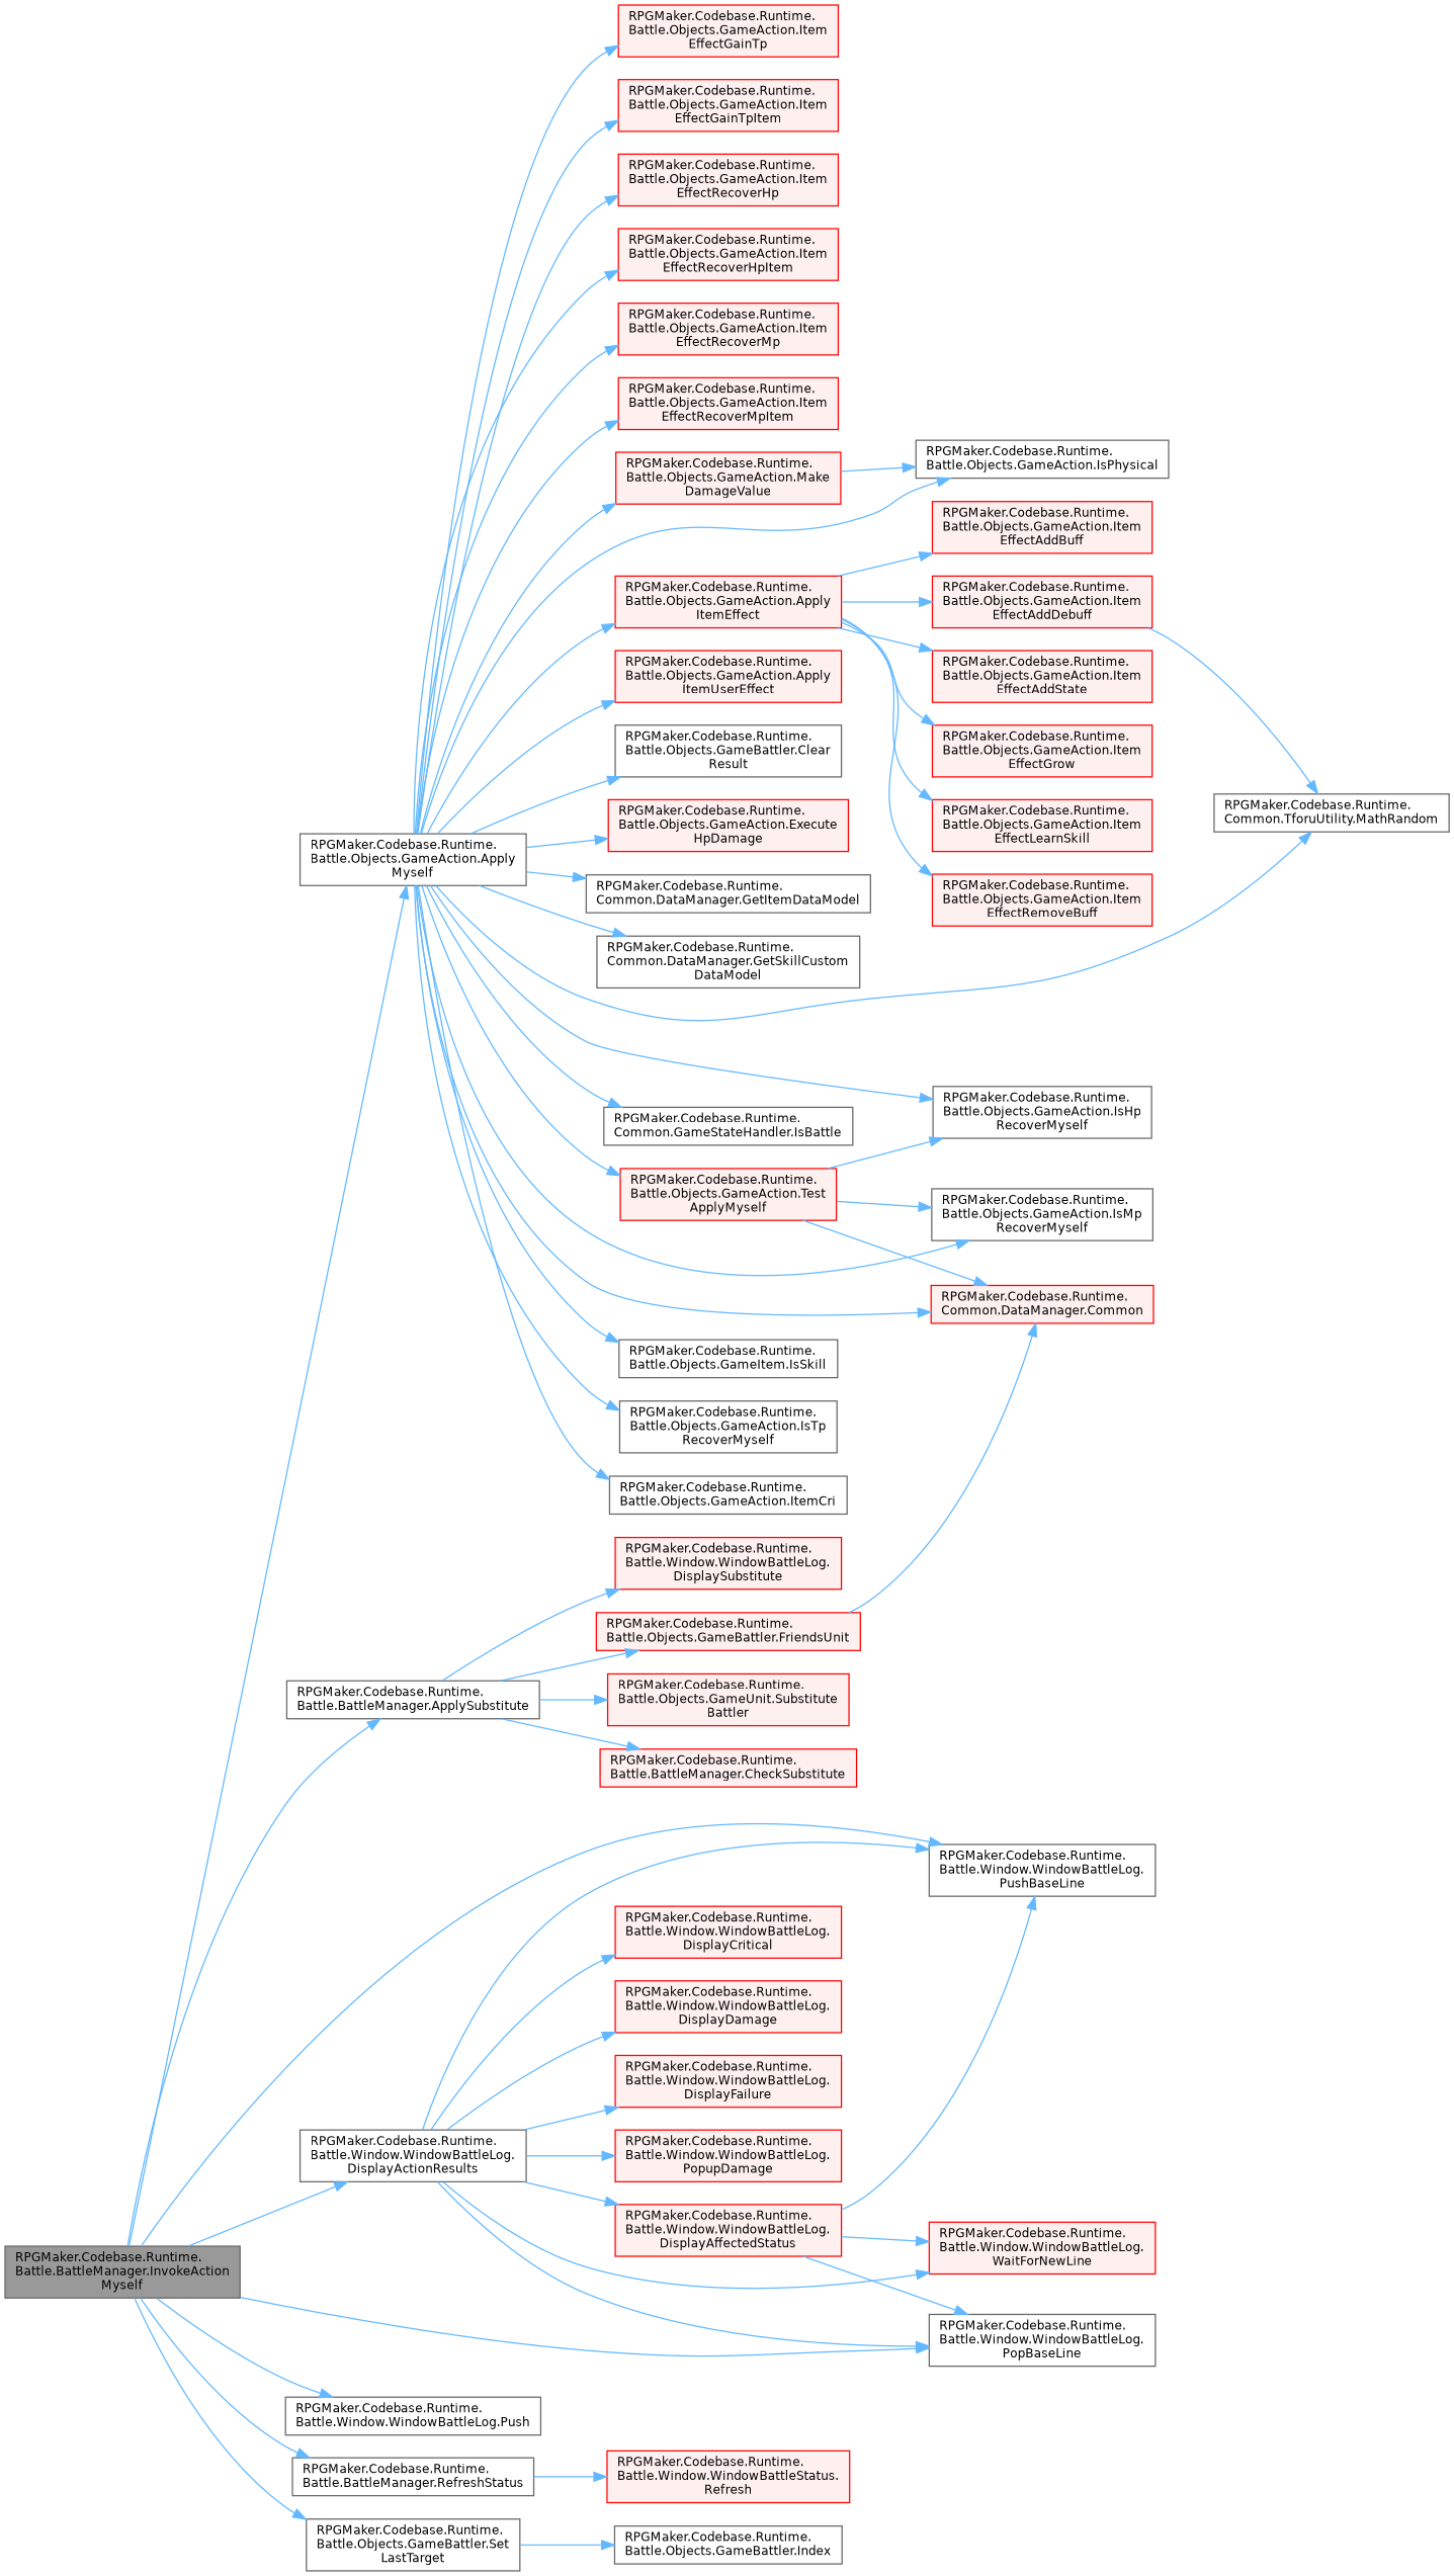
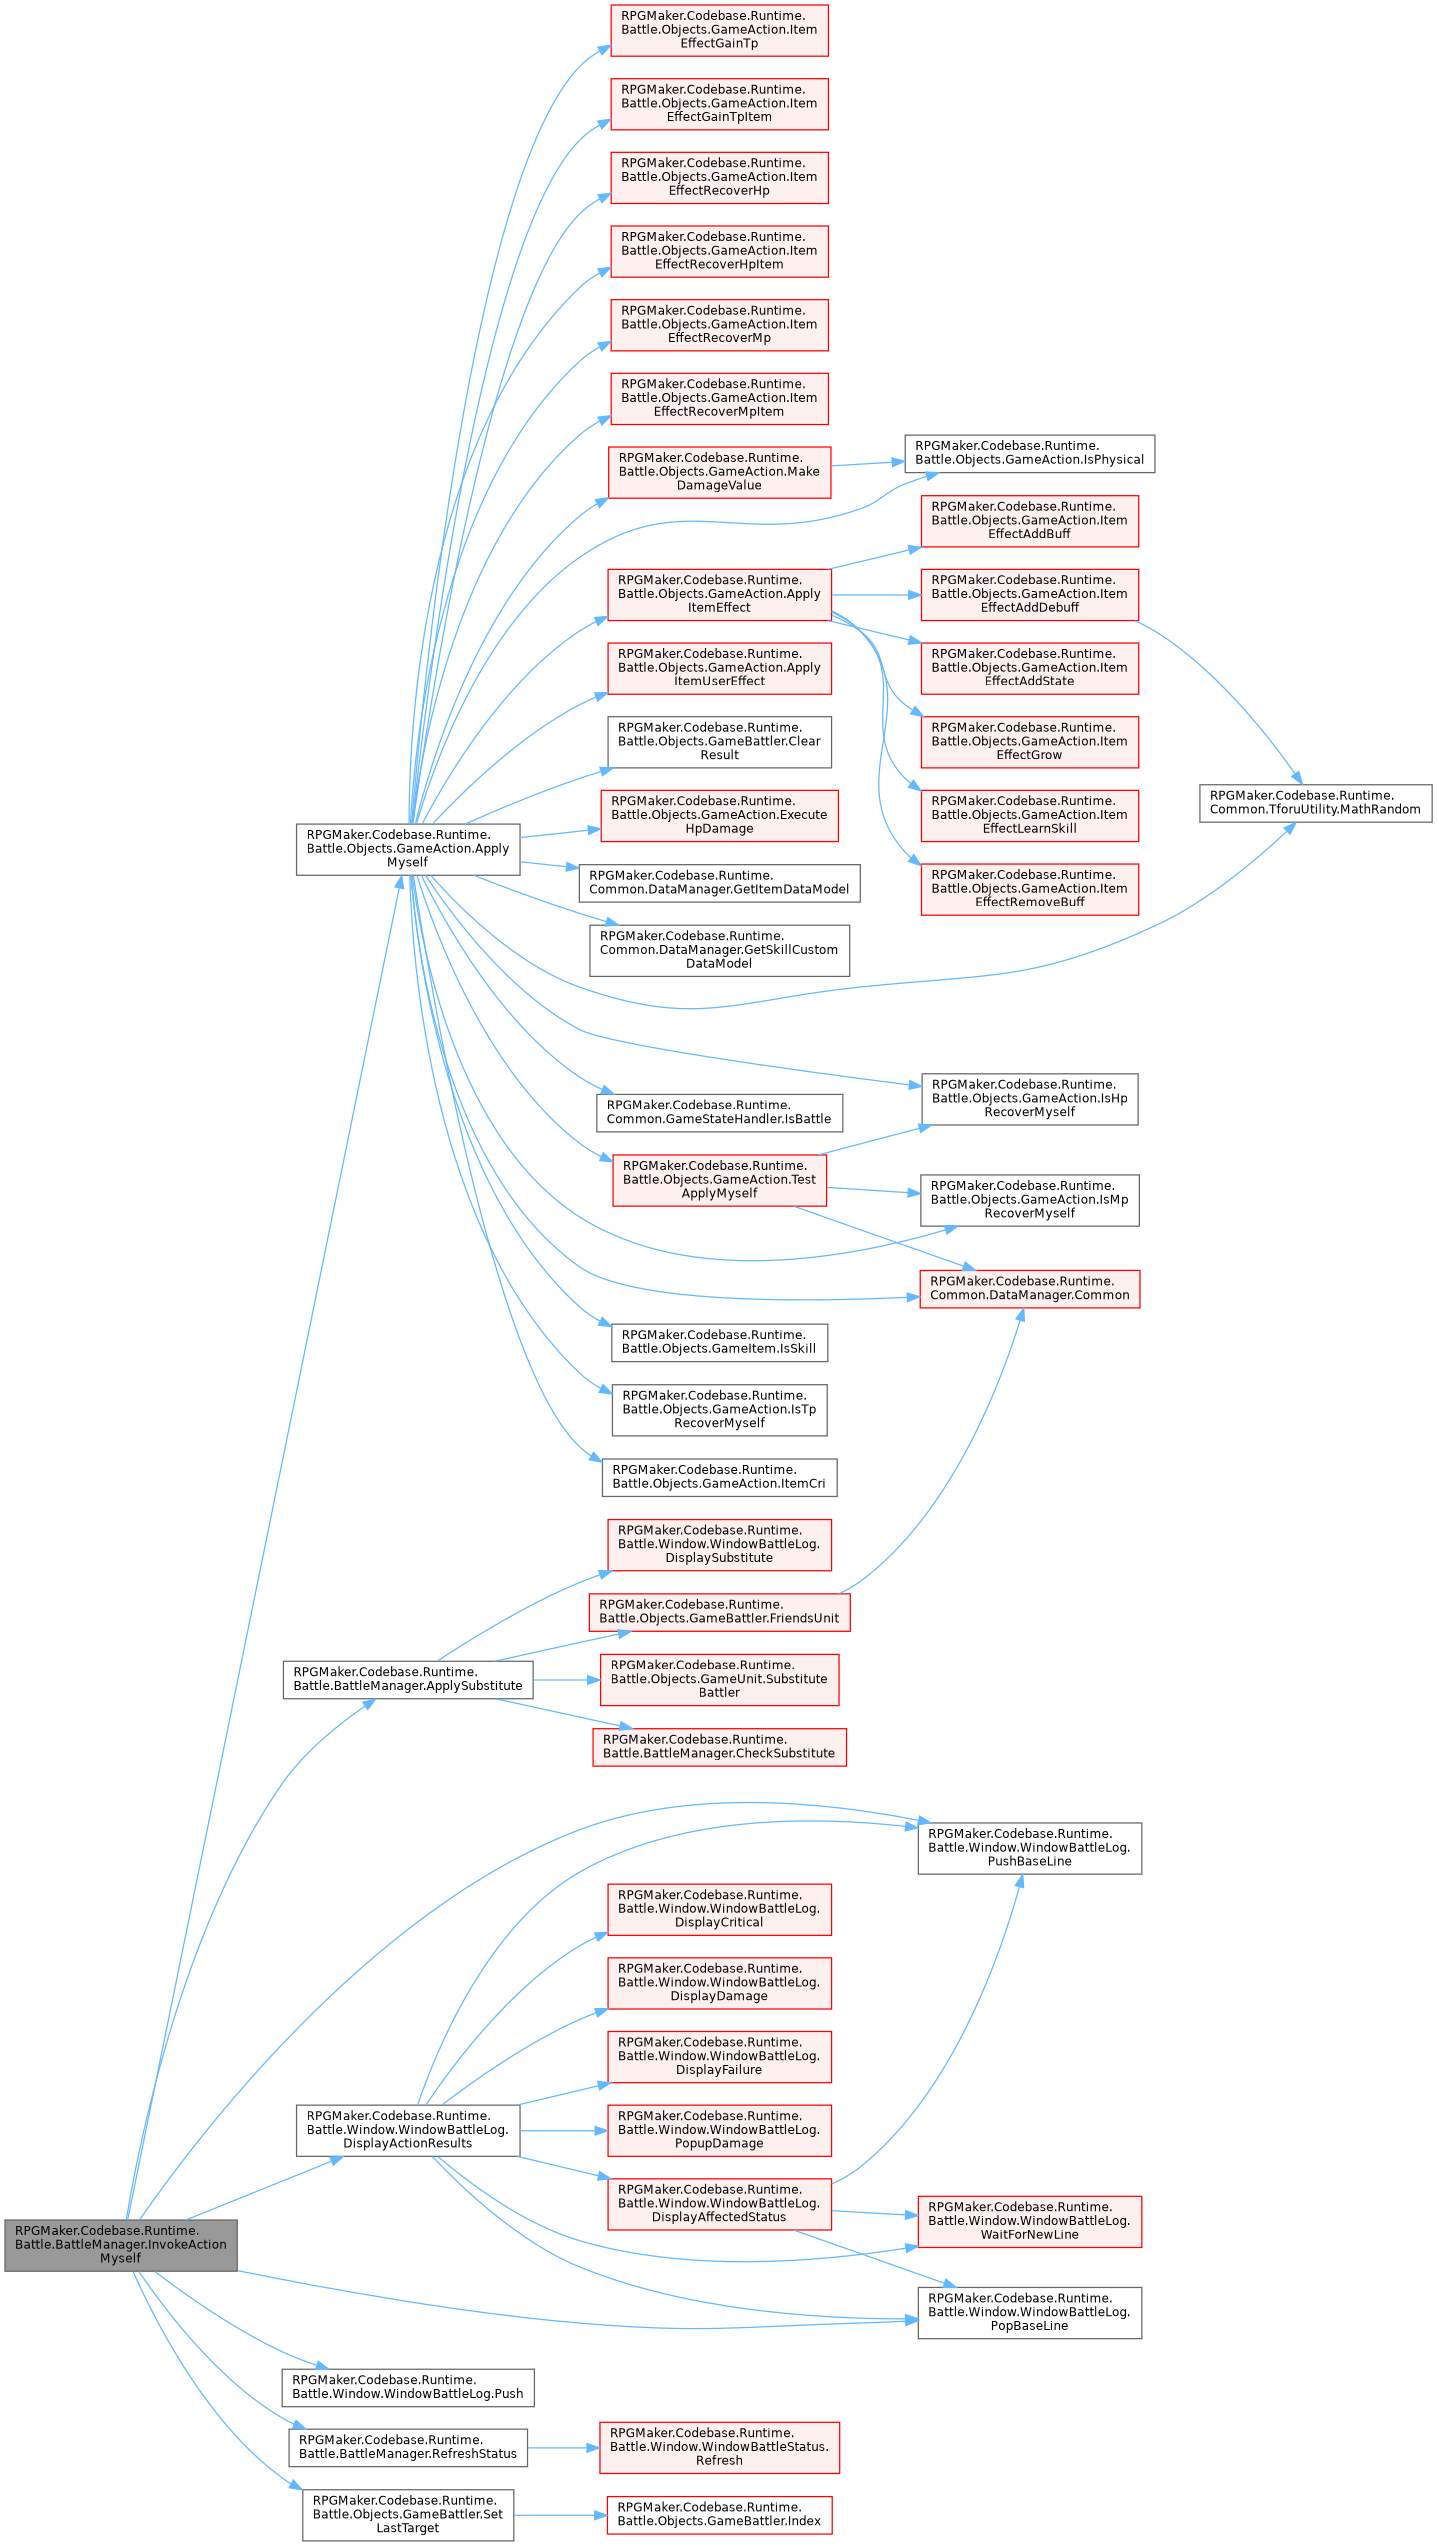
  digraph {
    rankdir=LR
    node [color=red fillcolor="#FFF0F0" fontname=Helvetica fontsize=10 shape=box style=filled]
    edge [color=steelblue1 fontname=Helvetica fontsize=10 labelfontname=Helvetica labelfontsize=10 style=solid]
    n1 [color=gray40 fillcolor=grey60 fontcolor=black height=0.2 label="RPGMaker.Codebase.Runtime.\lBattle.BattleManager.InvokeAction\lMyself" width=0.4]
    n2 [color=grey40 fillcolor=white height=0.2 label="RPGMaker.Codebase.Runtime.\lBattle.Objects.GameAction.Apply\lMyself" width=0.4]
    n3 [color=grey40 fillcolor=white height=0.2 label="RPGMaker.Codebase.Runtime.\lBattle.BattleManager.ApplySubstitute" width=0.4]
    n4 [color=grey40 fillcolor=white height=0.2 label="RPGMaker.Codebase.Runtime.\lBattle.Window.WindowBattleLog.\lDisplayActionResults" width=0.4]
    n5 [color=grey40 fillcolor=white height=0.2 label="RPGMaker.Codebase.Runtime.\lBattle.Window.WindowBattleLog.\lPopBaseLine" width=0.4]
    n6 [color=grey40 fillcolor=white height=0.2 label="RPGMaker.Codebase.Runtime.\lBattle.Window.WindowBattleLog.\lPushBaseLine" width=0.4]
    n7 [color=grey40 fillcolor=white height=0.2 label="RPGMaker.Codebase.Runtime.\lBattle.Window.WindowBattleLog.Push" width=0.4]
    n8 [color=grey40 fillcolor=white height=0.2 label="RPGMaker.Codebase.Runtime.\lBattle.BattleManager.RefreshStatus" width=0.4]
    n9 [color=grey40 fillcolor=white height=0.2 label="RPGMaker.Codebase.Runtime.\lBattle.Objects.GameBattler.Set\lLastTarget" width=0.4]
    n10 [height=0.2 label="RPGMaker.Codebase.Runtime.\lBattle.Objects.GameAction.Apply\lItemEffect" width=0.4]
    n11 [color=grey40 fillcolor=white height=0.2 label="RPGMaker.Codebase.Runtime.\lCommon.TforuUtility.MathRandom" width=0.4]
    n12 [height=0.2 label="RPGMaker.Codebase.Runtime.\lBattle.Objects.GameAction.Apply\lItemUserEffect" width=0.4]
    n13 [color=grey40 fillcolor=white height=0.2 label="RPGMaker.Codebase.Runtime.\lBattle.Objects.GameBattler.Clear\lResult" width=0.4]
    n14 [height=0.2 label="RPGMaker.Codebase.Runtime.\lBattle.Objects.GameAction.Execute\lHpDamage" width=0.4]
    n15 [color=grey40 fillcolor=white height=0.2 label="RPGMaker.Codebase.Runtime.\lCommon.DataManager.GetItemDataModel" width=0.4]
    n16 [color=grey40 fillcolor=white height=0.2 label="RPGMaker.Codebase.Runtime.\lCommon.DataManager.GetSkillCustom\lDataModel" width=0.4]
    n17 [color=grey40 fillcolor=white height=0.2 label="RPGMaker.Codebase.Runtime.\lCommon.GameStateHandler.IsBattle" width=0.4]
    n18 [color=grey40 fillcolor=white height=0.2 label="RPGMaker.Codebase.Runtime.\lBattle.Objects.GameAction.IsHp\lRecoverMyself" width=0.4]
    n19 [color=grey40 fillcolor=white height=0.2 label="RPGMaker.Codebase.Runtime.\lBattle.Objects.GameAction.IsMp\lRecoverMyself" width=0.4]
    n20 [color=grey40 fillcolor=white height=0.2 label="RPGMaker.Codebase.Runtime.\lBattle.Objects.GameAction.IsPhysical" width=0.4]
    n21 [color=grey40 fillcolor=white height=0.2 label="RPGMaker.Codebase.Runtime.\lBattle.Objects.GameItem.IsSkill" width=0.4]
    n22 [color=grey40 fillcolor=white height=0.2 label="RPGMaker.Codebase.Runtime.\lBattle.Objects.GameAction.IsTp\lRecoverMyself" width=0.4]
    n23 [color=grey40 fillcolor=white height=0.2 label="RPGMaker.Codebase.Runtime.\lBattle.Objects.GameAction.ItemCri" width=0.4]
    n24 [height=0.2 label="RPGMaker.Codebase.Runtime.\lBattle.Objects.GameAction.Item\lEffectGainTp" width=0.4]
    n25 [height=0.2 label="RPGMaker.Codebase.Runtime.\lBattle.Objects.GameAction.Item\lEffectGainTpItem" width=0.4]
    n26 [height=0.2 label="RPGMaker.Codebase.Runtime.\lBattle.Objects.GameAction.Item\lEffectRecoverHp" width=0.4]
    n27 [height=0.2 label="RPGMaker.Codebase.Runtime.\lBattle.Objects.GameAction.Item\lEffectRecoverHpItem" width=0.4]
    n28 [height=0.2 label="RPGMaker.Codebase.Runtime.\lBattle.Objects.GameAction.Item\lEffectRecoverMp" width=0.4]
    n29 [height=0.2 label="RPGMaker.Codebase.Runtime.\lBattle.Objects.GameAction.Item\lEffectRecoverMpItem" width=0.4]
    n30 [height=0.2 label="RPGMaker.Codebase.Runtime.\lBattle.Objects.GameAction.Make\lDamageValue" width=0.4]
    n31 [height=0.2 label="RPGMaker.Codebase.Runtime.\lCommon.DataManager.Common" width=0.4]
    n32 [height=0.2 label="RPGMaker.Codebase.Runtime.\lBattle.Objects.GameAction.Test\lApplyMyself" width=0.4]
    n33 [height=0.2 label="RPGMaker.Codebase.Runtime.\lBattle.BattleManager.CheckSubstitute" width=0.4]
    n34 [height=0.2 label="RPGMaker.Codebase.Runtime.\lBattle.Window.WindowBattleLog.\lDisplaySubstitute" width=0.4]
    n35 [height=0.2 label="RPGMaker.Codebase.Runtime.\lBattle.Objects.GameBattler.FriendsUnit" width=0.4]
    n36 [height=0.2 label="RPGMaker.Codebase.Runtime.\lBattle.Objects.GameUnit.Substitute\lBattler" width=0.4]
    n37 [height=0.2 label="RPGMaker.Codebase.Runtime.\lBattle.Window.WindowBattleLog.\lDisplayAffectedStatus" width=0.4]
    n38 [height=0.2 label="RPGMaker.Codebase.Runtime.\lBattle.Window.WindowBattleLog.\lWaitForNewLine" width=0.4]
    n39 [height=0.2 label="RPGMaker.Codebase.Runtime.\lBattle.Window.WindowBattleLog.\lDisplayCritical" width=0.4]
    n40 [height=0.2 label="RPGMaker.Codebase.Runtime.\lBattle.Window.WindowBattleLog.\lDisplayDamage" width=0.4]
    n41 [height=0.2 label="RPGMaker.Codebase.Runtime.\lBattle.Window.WindowBattleLog.\lDisplayFailure" width=0.4]
    n42 [height=0.2 label="RPGMaker.Codebase.Runtime.\lBattle.Window.WindowBattleLog.\lPopupDamage" width=0.4]
    n43 [height=0.2 label="RPGMaker.Codebase.Runtime.\lBattle.Window.WindowBattleStatus.\lRefresh" width=0.4]
-   n44 [color=grey40 fillcolor=white height=0.2 label="RPGMaker.Codebase.Runtime.\lBattle.Objects.GameBattler.Index" width=0.4]
+   n44 [fillcolor=white height=0.2 label="RPGMaker.Codebase.Runtime.\lBattle.Objects.GameBattler.Index" width=0.4]
    n45 [height=0.2 label="RPGMaker.Codebase.Runtime.\lBattle.Objects.GameAction.Item\lEffectAddBuff" width=0.4]
    n46 [height=0.2 label="RPGMaker.Codebase.Runtime.\lBattle.Objects.GameAction.Item\lEffectAddDebuff" width=0.4]
    n47 [height=0.2 label="RPGMaker.Codebase.Runtime.\lBattle.Objects.GameAction.Item\lEffectAddState" width=0.4]
    n48 [height=0.2 label="RPGMaker.Codebase.Runtime.\lBattle.Objects.GameAction.Item\lEffectGrow" width=0.4]
    n49 [height=0.2 label="RPGMaker.Codebase.Runtime.\lBattle.Objects.GameAction.Item\lEffectLearnSkill" width=0.4]
    n50 [height=0.2 label="RPGMaker.Codebase.Runtime.\lBattle.Objects.GameAction.Item\lEffectRemoveBuff" width=0.4]
    n1 -> n2
    n1 -> n3
    n1 -> n4
    n1 -> n5
    n1 -> n6
    n1 -> n7
    n1 -> n8
    n1 -> n9
    n2 -> n10
    n2 -> n11
    n2 -> n12
    n2 -> n13
    n2 -> n14
    n2 -> n15
    n2 -> n16
    n2 -> n17
    n2 -> n18
    n2 -> n19
    n2 -> n20
    n2 -> n21
    n2 -> n22
    n2 -> n23
    n2 -> n24
    n2 -> n25
    n2 -> n26
    n2 -> n27
    n2 -> n28
    n2 -> n29
    n2 -> n30
    n2 -> n31
    n2 -> n32
    n3 -> n33
    n3 -> n34
    n3 -> n35
    n3 -> n36
    n4 -> n5
    n4 -> n6
    n4 -> n37
    n4 -> n38
    n4 -> n39
    n4 -> n40
    n4 -> n41
    n4 -> n42
    n8 -> n43
    n9 -> n44
    n10 -> n45
    n10 -> n46
    n10 -> n47
    n10 -> n48
    n10 -> n49
    n10 -> n50
    n30 -> n20
    n32 -> n18
    n32 -> n19
    n32 -> n31
    n35 -> n31
    n37 -> n5
    n37 -> n6
    n37 -> n38
    n46 -> n11
  }
